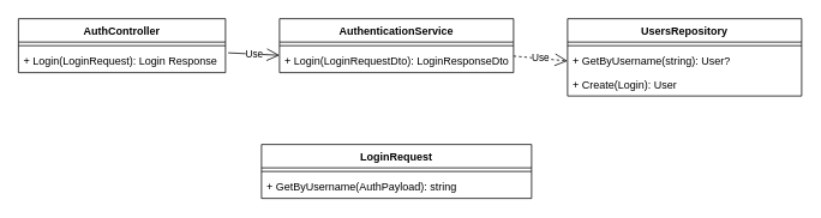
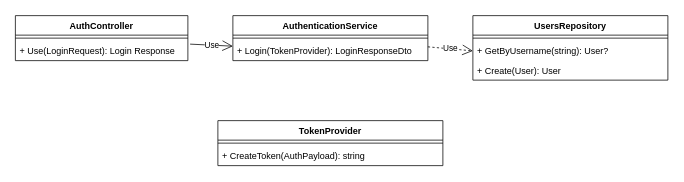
  <mxCell id="0" />
  <mxCell id="1" parent="0" />
  <mxCell id="2" value="AuthController" style="swimlane;fontStyle=1;align=center;verticalAlign=top;childLayout=stackLayout;horizontal=1;startSize=26;horizontalStack=0;resizeParent=1;resizeParentMax=0;resizeLast=0;collapsible=1;marginBottom=0;" parent="1" vertex="1"><mxGeometry x="20" y="20" width="230" height="60" as="geometry" /></mxCell>
  <mxCell id="3" value="" style="line;strokeWidth=1;fillColor=none;align=left;verticalAlign=middle;spacingTop=-1;spacingLeft=3;spacingRight=3;rotatable=0;labelPosition=right;points=[];portConstraint=eastwest;strokeColor=inherit;" parent="2" vertex="1"><mxGeometry y="26" width="230" height="8" as="geometry" /></mxCell>
- <mxCell id="4" value="+ Login(LoginRequest): Login Response" style="text;strokeColor=none;fillColor=none;align=left;verticalAlign=top;spacingLeft=4;spacingRight=4;overflow=hidden;rotatable=0;points=[[0,0.5],[1,0.5]];portConstraint=eastwest;" parent="2" vertex="1"><mxGeometry y="34" width="230" height="26" as="geometry" /></mxCell>
+ <mxCell id="4" value="+ Use(LoginRequest): Login Response" style="text;strokeColor=none;fillColor=none;align=left;verticalAlign=top;spacingLeft=4;spacingRight=4;overflow=hidden;rotatable=0;points=[[0,0.5],[1,0.5]];portConstraint=eastwest;" parent="2" vertex="1"><mxGeometry y="34" width="230" height="26" as="geometry" /></mxCell>
  <mxCell id="5" value="AuthenticationService" style="swimlane;fontStyle=1;align=center;verticalAlign=top;childLayout=stackLayout;horizontal=1;startSize=26;horizontalStack=0;resizeParent=1;resizeParentMax=0;resizeLast=0;collapsible=1;marginBottom=0;" parent="1" vertex="1"><mxGeometry x="310" y="20" width="260" height="60" as="geometry" /></mxCell>
  <mxCell id="6" value="" style="line;strokeWidth=1;fillColor=none;align=left;verticalAlign=middle;spacingTop=-1;spacingLeft=3;spacingRight=3;rotatable=0;labelPosition=right;points=[];portConstraint=eastwest;strokeColor=inherit;" parent="5" vertex="1"><mxGeometry y="26" width="260" height="8" as="geometry" /></mxCell>
- <mxCell id="7" value="+ Login(LoginRequestDto): LoginResponseDto" style="text;strokeColor=none;fillColor=none;align=left;verticalAlign=top;spacingLeft=4;spacingRight=4;overflow=hidden;rotatable=0;points=[[0,0.5],[1,0.5]];portConstraint=eastwest;" parent="5" vertex="1"><mxGeometry y="34" width="260" height="26" as="geometry" /></mxCell>
+ <mxCell id="7" value="+ Login(TokenProvider): LoginResponseDto" style="text;strokeColor=none;fillColor=none;align=left;verticalAlign=top;spacingLeft=4;spacingRight=4;overflow=hidden;rotatable=0;points=[[0,0.5],[1,0.5]];portConstraint=eastwest;" parent="5" vertex="1"><mxGeometry y="34" width="260" height="26" as="geometry" /></mxCell>
  <mxCell id="8" value="UsersRepository" style="swimlane;fontStyle=1;align=center;verticalAlign=top;childLayout=stackLayout;horizontal=1;startSize=26;horizontalStack=0;resizeParent=1;resizeParentMax=0;resizeLast=0;collapsible=1;marginBottom=0;" parent="1" vertex="1"><mxGeometry x="630" y="20" width="260" height="86" as="geometry" /></mxCell>
  <mxCell id="9" value="" style="line;strokeWidth=1;fillColor=none;align=left;verticalAlign=middle;spacingTop=-1;spacingLeft=3;spacingRight=3;rotatable=0;labelPosition=right;points=[];portConstraint=eastwest;strokeColor=inherit;" parent="8" vertex="1"><mxGeometry y="26" width="260" height="8" as="geometry" /></mxCell>
  <mxCell id="10" value="+ GetByUsername(string): User?" style="text;strokeColor=none;fillColor=none;align=left;verticalAlign=top;spacingLeft=4;spacingRight=4;overflow=hidden;rotatable=0;points=[[0,0.5],[1,0.5]];portConstraint=eastwest;" parent="8" vertex="1"><mxGeometry y="34" width="260" height="26" as="geometry" /></mxCell>
- <mxCell id="11" value="+ Create(Login): User" style="text;strokeColor=none;fillColor=none;align=left;verticalAlign=top;spacingLeft=4;spacingRight=4;overflow=hidden;rotatable=0;points=[[0,0.5],[1,0.5]];portConstraint=eastwest;" parent="8" vertex="1"><mxGeometry y="60" width="260" height="26" as="geometry" /></mxCell>
- <mxCell id="12" value="LoginRequest" style="swimlane;fontStyle=1;align=center;verticalAlign=top;childLayout=stackLayout;horizontal=1;startSize=26;horizontalStack=0;resizeParent=1;resizeParentMax=0;resizeLast=0;collapsible=1;marginBottom=0;" parent="1" vertex="1"><mxGeometry x="290" y="160" width="300" height="60" as="geometry" /></mxCell>
+ <mxCell id="11" value="+ Create(User): User" style="text;strokeColor=none;fillColor=none;align=left;verticalAlign=top;spacingLeft=4;spacingRight=4;overflow=hidden;rotatable=0;points=[[0,0.5],[1,0.5]];portConstraint=eastwest;" parent="8" vertex="1"><mxGeometry y="60" width="260" height="26" as="geometry" /></mxCell>
+ <mxCell id="12" value="TokenProvider" style="swimlane;fontStyle=1;align=center;verticalAlign=top;childLayout=stackLayout;horizontal=1;startSize=26;horizontalStack=0;resizeParent=1;resizeParentMax=0;resizeLast=0;collapsible=1;marginBottom=0;" parent="1" vertex="1"><mxGeometry x="290" y="160" width="300" height="60" as="geometry" /></mxCell>
  <mxCell id="13" value="" style="line;strokeWidth=1;fillColor=none;align=left;verticalAlign=middle;spacingTop=-1;spacingLeft=3;spacingRight=3;rotatable=0;labelPosition=right;points=[];portConstraint=eastwest;strokeColor=inherit;" parent="12" vertex="1"><mxGeometry y="26" width="300" height="8" as="geometry" /></mxCell>
- <mxCell id="14" value="+ GetByUsername(AuthPayload): string&#10;" style="text;strokeColor=none;fillColor=none;align=left;verticalAlign=top;spacingLeft=4;spacingRight=4;overflow=hidden;rotatable=0;points=[[0,0.5],[1,0.5]];portConstraint=eastwest;" parent="12" vertex="1"><mxGeometry y="34" width="300" height="26" as="geometry" /></mxCell>
+ <mxCell id="14" value="+ CreateToken(AuthPayload): string&#10;" style="text;strokeColor=none;fillColor=none;align=left;verticalAlign=top;spacingLeft=4;spacingRight=4;overflow=hidden;rotatable=0;points=[[0,0.5],[1,0.5]];portConstraint=eastwest;" parent="12" vertex="1"><mxGeometry y="34" width="300" height="26" as="geometry" /></mxCell>
  <mxCell id="15" value="Use" style="endArrow=open;endSize=12;dashed=0;html=1;rounded=0;exitX=1.013;exitY=0.154;exitDx=0;exitDy=0;exitPerimeter=0;" edge="1" parent="1" source="4" target="7"><mxGeometry width="160" relative="1" as="geometry"><mxPoint x="320" y="190" as="sourcePoint" /><mxPoint x="480" y="190" as="targetPoint" /></mxGeometry></mxCell>
  <mxCell id="16" value="Use" style="endArrow=open;endSize=12;dashed=1;html=1;rounded=0;exitX=1.013;exitY=0.154;exitDx=0;exitDy=0;exitPerimeter=0;entryX=0;entryY=0.5;entryDx=0;entryDy=0;" edge="1" parent="1" target="10"><mxGeometry width="160" relative="1" as="geometry"><mxPoint x="570" y="61.624" as="sourcePoint" /><mxPoint x="627.01" y="64.366" as="targetPoint" /></mxGeometry></mxCell>
